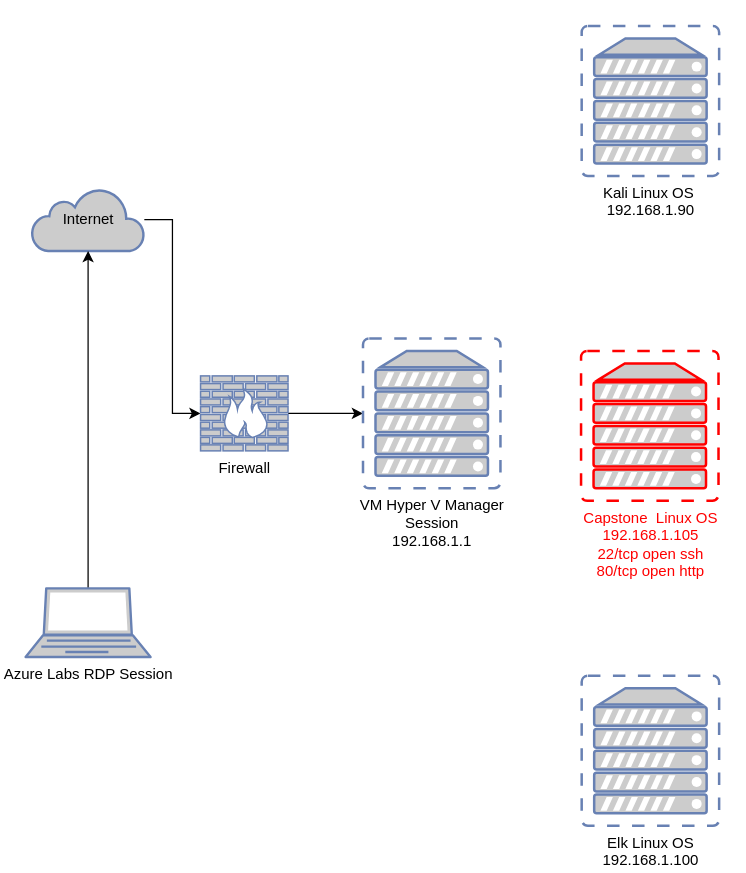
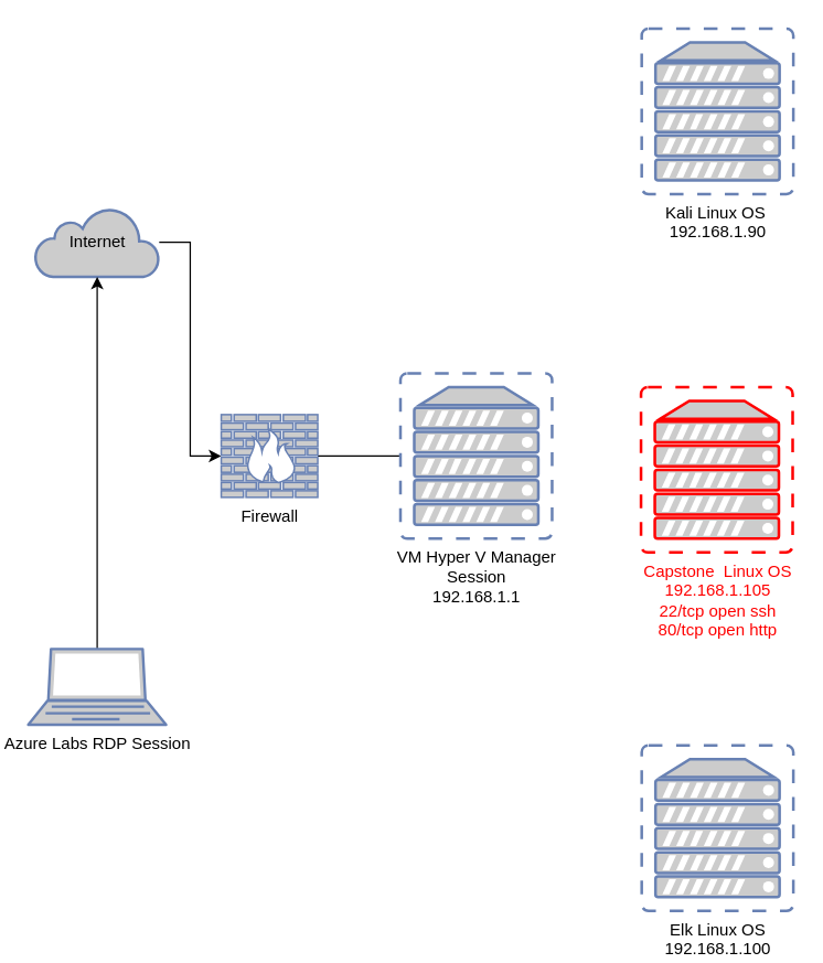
  <mxCell id="0" />
  <mxCell id="1" parent="0" />
  <mxCell id="2" style="edgeStyle=orthogonalEdgeStyle;rounded=0;orthogonalLoop=1;jettySize=auto;html=1;entryX=0;entryY=0.5;entryDx=0;entryDy=0;entryPerimeter=0;fontColor=#000000;" edge="1" parent="1" source="3" target="7"><mxGeometry relative="1" as="geometry" /></mxCell>
  <mxCell id="3" value="&lt;font color=&quot;#000000&quot;&gt;Internet&lt;/font&gt;" style="html=1;outlineConnect=0;fillColor=#CCCCCC;strokeColor=#6881B3;gradientColor=none;gradientDirection=north;strokeWidth=2;shape=mxgraph.networks.cloud;fontColor=#ffffff;" vertex="1" parent="1"><mxGeometry x="25" y="150" width="90" height="50" as="geometry" /></mxCell>
  <mxCell id="4" value="" style="edgeStyle=orthogonalEdgeStyle;rounded=0;orthogonalLoop=1;jettySize=auto;html=1;fontColor=#000000;" edge="1" parent="1" source="5" target="3"><mxGeometry relative="1" as="geometry" /></mxCell>
  <mxCell id="5" value="&lt;font color=&quot;#000000&quot;&gt;Azure Labs RDP Session&lt;/font&gt;" style="fontColor=#0066CC;verticalAlign=top;verticalLabelPosition=bottom;labelPosition=center;align=center;html=1;outlineConnect=0;fillColor=#CCCCCC;strokeColor=#6881B3;gradientColor=none;gradientDirection=north;strokeWidth=2;shape=mxgraph.networks.laptop;" vertex="1" parent="1"><mxGeometry x="20" y="470" width="100" height="55" as="geometry" /></mxCell>
- <mxCell id="6" value="" style="edgeStyle=orthogonalEdgeStyle;rounded=0;orthogonalLoop=1;jettySize=auto;html=1;fontColor=#000000;" edge="1" parent="1" source="7" target="8"><mxGeometry relative="1" as="geometry" /></mxCell>
+ <mxCell id="6" value="" style="edgeStyle=orthogonalEdgeStyle;rounded=0;orthogonalLoop=1;jettySize=auto;html=1;fontColor=#000000;endArrow=none;" edge="1" parent="1" source="7" target="8"><mxGeometry relative="1" as="geometry" /></mxCell>
  <mxCell id="7" value="&lt;font color=&quot;#000000&quot;&gt;Firewall&lt;/font&gt;" style="fontColor=#0066CC;verticalAlign=top;verticalLabelPosition=bottom;labelPosition=center;align=center;html=1;outlineConnect=0;fillColor=#CCCCCC;strokeColor=#6881B3;gradientColor=none;gradientDirection=north;strokeWidth=2;shape=mxgraph.networks.firewall;" vertex="1" parent="1"><mxGeometry x="160" y="300" width="70" height="60" as="geometry" /></mxCell>
  <mxCell id="8" value="&lt;font color=&quot;#000000&quot;&gt;VM Hyper V Manager&lt;br&gt;Session&lt;br&gt;192.168.1.1&lt;br&gt;&lt;/font&gt;" style="fontColor=#0066CC;verticalAlign=top;verticalLabelPosition=bottom;labelPosition=center;align=center;html=1;outlineConnect=0;fillColor=#CCCCCC;strokeColor=#6881B3;gradientColor=none;gradientDirection=north;strokeWidth=2;shape=mxgraph.networks.virtual_server;" vertex="1" parent="1"><mxGeometry x="290" y="270" width="110" height="120" as="geometry" /></mxCell>
  <mxCell id="9" value="&lt;font color=&quot;#ff0000&quot;&gt;Capstone&amp;nbsp; Linux OS&lt;br&gt;192.168.1.105&lt;br&gt;22/tcp open ssh&lt;br&gt;80/tcp open http&lt;br&gt;&lt;/font&gt;" style="fontColor=#0066CC;verticalAlign=top;verticalLabelPosition=bottom;labelPosition=center;align=center;html=1;outlineConnect=0;fillColor=#CCCCCC;strokeColor=#FF0000;gradientColor=none;gradientDirection=north;strokeWidth=2;shape=mxgraph.networks.virtual_server;" vertex="1" parent="1"><mxGeometry x="464.5" y="280" width="110" height="120" as="geometry" /></mxCell>
  <mxCell id="10" value="&lt;font color=&quot;#000000&quot;&gt;Kali Linux OS&amp;nbsp;&lt;br&gt;192.168.1.90&lt;br&gt;&lt;/font&gt;" style="fontColor=#0066CC;verticalAlign=top;verticalLabelPosition=bottom;labelPosition=center;align=center;html=1;outlineConnect=0;fillColor=#CCCCCC;strokeColor=#6881B3;gradientColor=none;gradientDirection=north;strokeWidth=2;shape=mxgraph.networks.virtual_server;" vertex="1" parent="1"><mxGeometry x="465" y="20" width="110" height="120" as="geometry" /></mxCell>
  <mxCell id="11" value="&lt;font color=&quot;#000000&quot;&gt;Elk Linux OS&lt;br&gt;192.168.1.100&lt;br&gt;&lt;/font&gt;" style="fontColor=#0066CC;verticalAlign=top;verticalLabelPosition=bottom;labelPosition=center;align=center;html=1;outlineConnect=0;fillColor=#CCCCCC;strokeColor=#6881B3;gradientColor=none;gradientDirection=north;strokeWidth=2;shape=mxgraph.networks.virtual_server;" vertex="1" parent="1"><mxGeometry x="465" y="540" width="110" height="120" as="geometry" /></mxCell>
